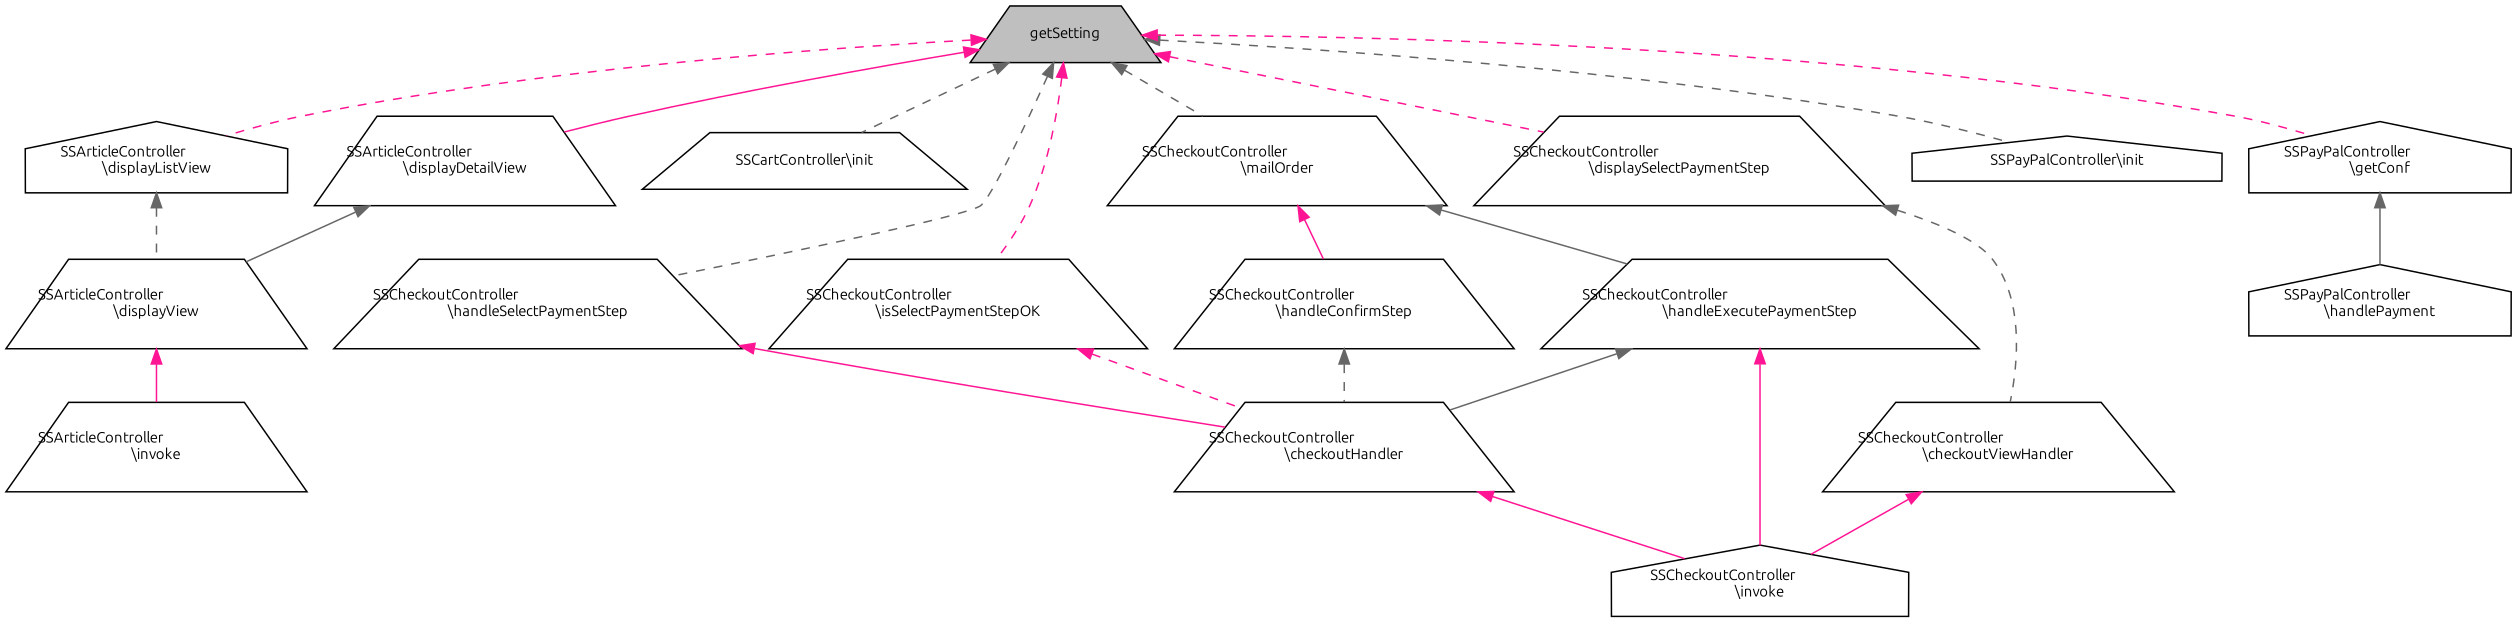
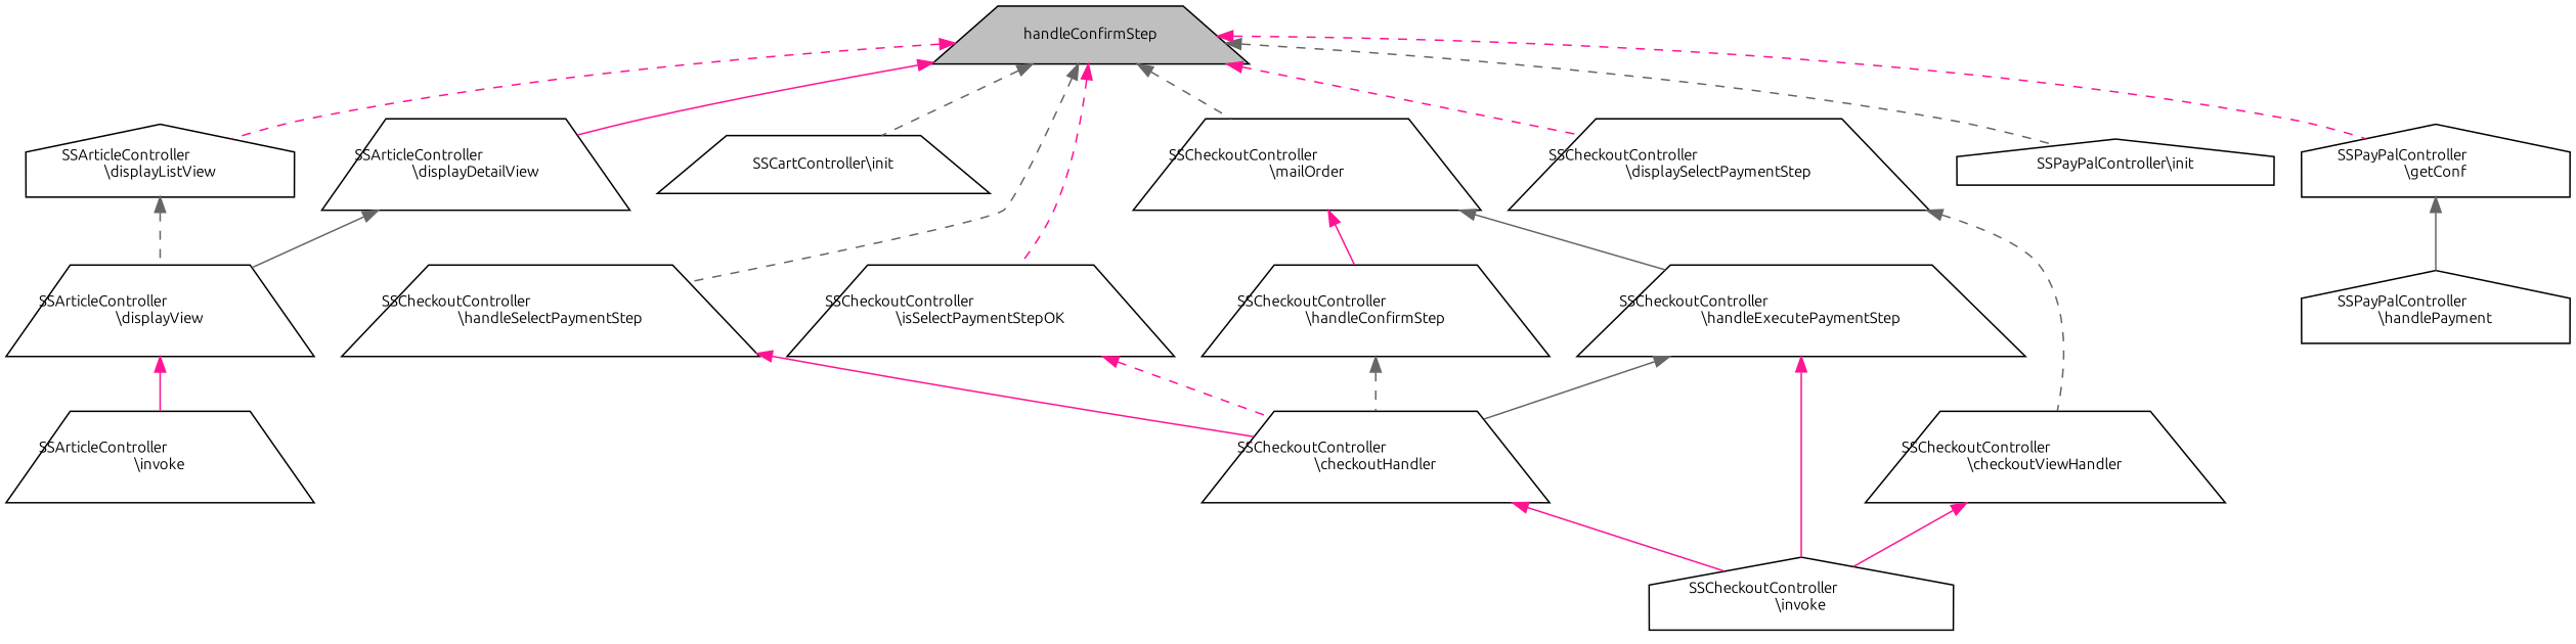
  digraph {
    rankdir=TB
    fontname=Ubuntu
    node [color=black fillcolor=white fontname=Ubuntu fontsize=10 shape=trapezium style=filled]
    edge [color=deeppink dir=back fontname=Ubuntu fontsize=10 labelfontname=Helvetica labelfontsize=10 style=dashed]
-   n1 [fillcolor=grey75 fontcolor=black height=0.2 label=getSetting width=0.4]
+   n1 [fillcolor=grey75 fontcolor=black height=0.2 label=handleConfirmStep width=0.4]
    n2 [height=0.2 label="SSArticleController\l\\displayDetailView" width=0.4]
    n3 [height=0.2 label="SSArticleController\l\\displayListView" shape=house width=0.4]
    n4 [height=0.2 label="SSCartController\\init" width=0.4]
    n5 [height=0.2 label="SSCheckoutController\l\\mailOrder" width=0.4]
    n6 [height=0.2 label="SSCheckoutController\l\\isSelectPaymentStepOK" width=0.4]
    n7 [height=0.2 label="SSCheckoutController\l\\displaySelectPaymentStep" width=0.4]
    n8 [height=0.2 label="SSCheckoutController\l\\handleSelectPaymentStep" width=0.4]
    n9 [height=0.2 label="SSPayPalController\\init" shape=house width=0.4]
    n10 [height=0.2 label="SSPayPalController\l\\getConf" shape=house width=0.4]
    n11 [height=0.2 label="SSArticleController\l\\displayView" width=0.4]
    n12 [height=0.2 label="SSArticleController\l\\invoke" width=0.4]
    n13 [height=0.2 label="SSCheckoutController\l\\handleConfirmStep" width=0.4]
    n14 [height=0.2 label="SSCheckoutController\l\\handleExecutePaymentStep" width=0.4]
    n15 [height=0.2 label="SSCheckoutController\l\\checkoutHandler" width=0.4]
    n16 [height=0.2 label="SSCheckoutController\l\\invoke" shape=house width=0.4]
    n17 [height=0.2 label="SSCheckoutController\l\\checkoutViewHandler" width=0.4]
    n18 [height=0.2 label="SSPayPalController\l\\handlePayment" shape=house width=0.4]
    n1 -> n2 [style=solid]
    n1 -> n3
    n1 -> n4 [color=gray40]
    n1 -> n5 [color=gray40]
    n1 -> n6
    n1 -> n7
    n1 -> n8 [color=gray40]
    n1 -> n9 [color=gray40]
    n1 -> n10
    n2 -> n11 [color=gray40 style=solid]
    n3 -> n11 [color=gray40]
    n5 -> n13 [style=solid]
    n5 -> n14 [color=gray40 style=solid]
    n6 -> n15
    n7 -> n17 [color=gray40]
    n8 -> n15 [style=solid]
    n10 -> n18 [color=gray40 style=solid]
    n11 -> n12 [style=solid]
    n13 -> n15 [color=gray40]
    n14 -> n15 [color=gray40 style=solid]
    n14 -> n16 [style=solid]
    n15 -> n16 [style=solid]
    n17 -> n16 [style=solid]
  }
